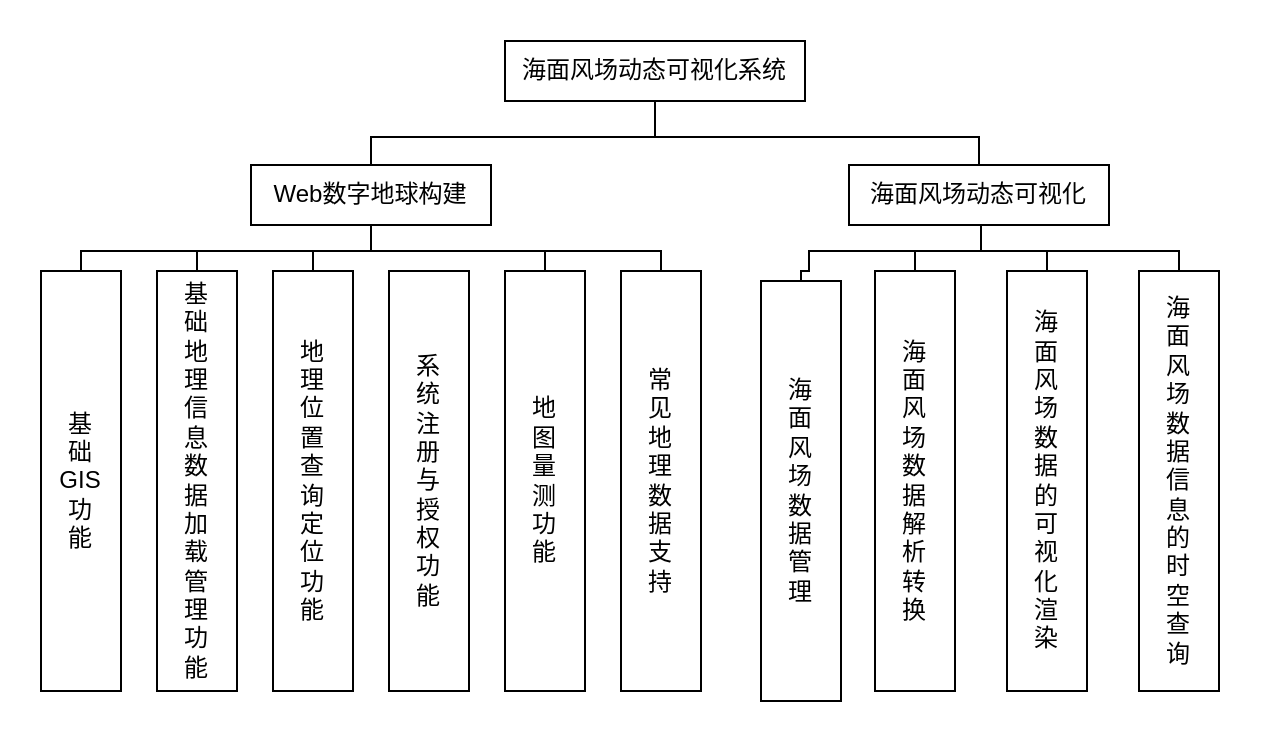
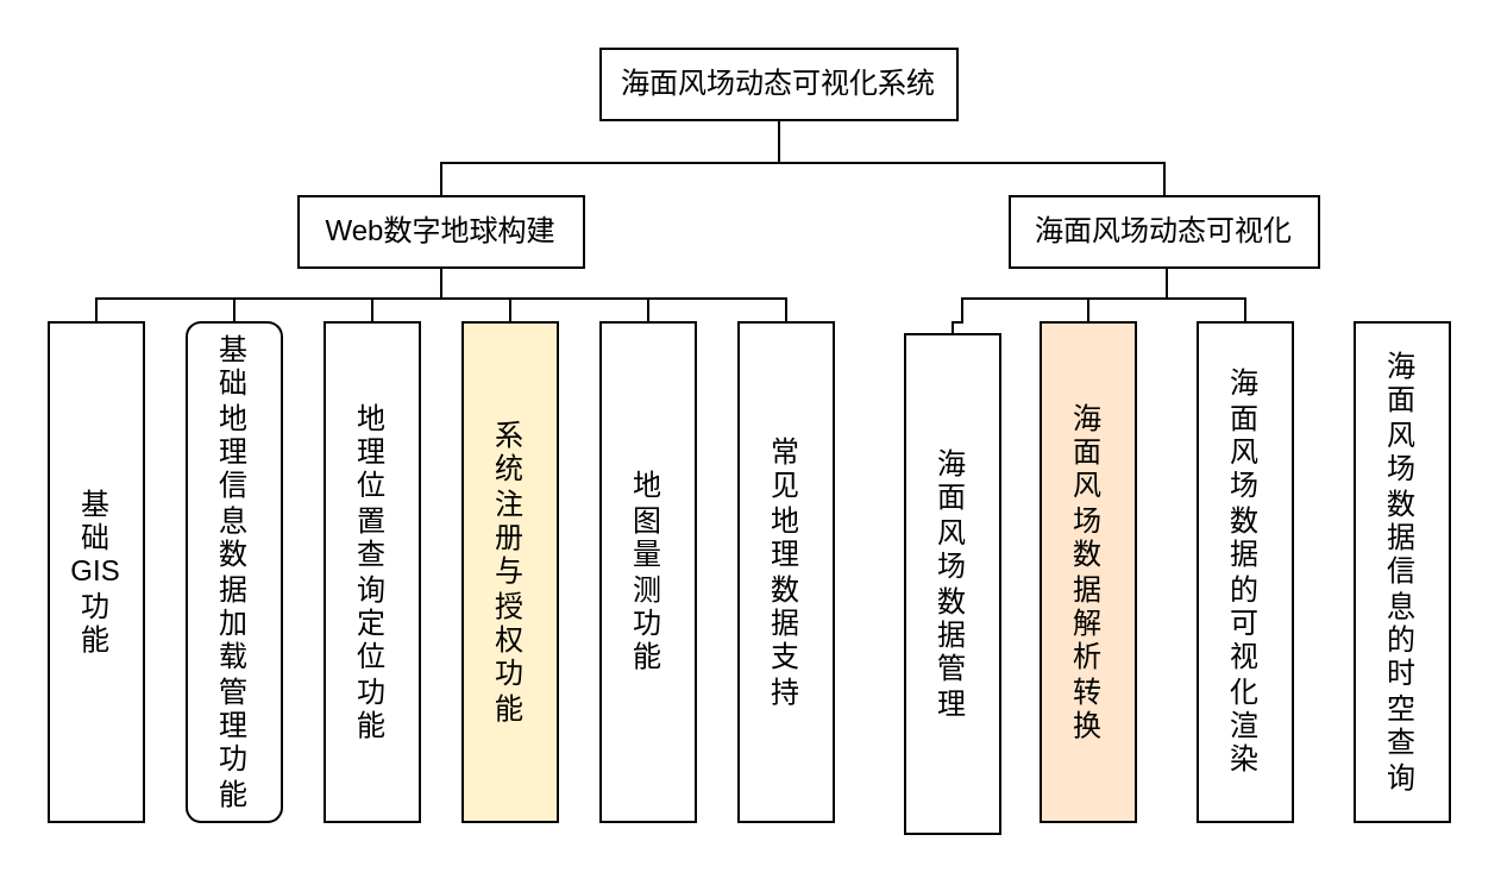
  <mxCell id="0" />
  <mxCell id="1" parent="0" />
  <mxCell id="2" style="edgeStyle=orthogonalEdgeStyle;rounded=0;orthogonalLoop=1;jettySize=auto;html=1;entryX=0.5;entryY=0;entryDx=0;entryDy=0;endArrow=none;endFill=0;exitX=0.5;exitY=1;exitDx=0;exitDy=0;" parent="1" edge="1" source="4"><mxGeometry relative="1" as="geometry"><Array as="points"><mxPoint x="327" y="68" /><mxPoint x="185" y="68" /></Array><mxPoint x="345" y="52" as="sourcePoint" /><mxPoint x="185" y="85" as="targetPoint" /></mxGeometry></mxCell>
  <mxCell id="3" style="edgeStyle=orthogonalEdgeStyle;rounded=0;orthogonalLoop=1;jettySize=auto;html=1;endArrow=none;endFill=0;entryX=0.5;entryY=0;entryDx=0;entryDy=0;exitX=0.5;exitY=1;exitDx=0;exitDy=0;" parent="1" edge="1" target="15" source="4"><mxGeometry relative="1" as="geometry"><Array as="points"><mxPoint x="327" y="68" /><mxPoint x="489" y="68" /></Array><mxPoint x="330" y="52" as="sourcePoint" /><mxPoint x="530" y="85" as="targetPoint" /></mxGeometry></mxCell>
  <mxCell id="4" value="海面风场动态可视化系统" style="rounded=0;whiteSpace=wrap;html=1;" parent="1" vertex="1"><mxGeometry x="252" y="20" width="150" height="30" as="geometry" /></mxCell>
  <mxCell id="5" style="edgeStyle=orthogonalEdgeStyle;rounded=0;orthogonalLoop=1;jettySize=auto;html=1;entryX=0.5;entryY=0;entryDx=0;entryDy=0;endArrow=none;endFill=0;" parent="1" source="11" target="16" edge="1"><mxGeometry relative="1" as="geometry"><Array as="points"><mxPoint x="185" y="125" /><mxPoint x="40" y="125" /></Array></mxGeometry></mxCell>
  <mxCell id="6" style="edgeStyle=orthogonalEdgeStyle;rounded=0;orthogonalLoop=1;jettySize=auto;html=1;entryX=0.5;entryY=0;entryDx=0;entryDy=0;endArrow=none;endFill=0;" parent="1" source="11" target="17" edge="1"><mxGeometry relative="1" as="geometry"><Array as="points"><mxPoint x="185" y="125" /><mxPoint x="98" y="125" /></Array></mxGeometry></mxCell>
  <mxCell id="7" style="edgeStyle=orthogonalEdgeStyle;rounded=0;orthogonalLoop=1;jettySize=auto;html=1;entryX=0.5;entryY=0;entryDx=0;entryDy=0;endArrow=none;endFill=0;" parent="1" source="11" target="20" edge="1"><mxGeometry relative="1" as="geometry"><Array as="points"><mxPoint x="185" y="125" /><mxPoint x="156" y="125" /></Array></mxGeometry></mxCell>
+ <mxCell id="8" style="edgeStyle=orthogonalEdgeStyle;rounded=0;orthogonalLoop=1;jettySize=auto;html=1;entryX=0.5;entryY=0;entryDx=0;entryDy=0;endArrow=none;endFill=0;" parent="1" source="11" target="21" edge="1"><mxGeometry relative="1" as="geometry"><Array as="points"><mxPoint x="185" y="125" /><mxPoint x="214" y="125" /></Array></mxGeometry></mxCell>
  <mxCell id="9" style="edgeStyle=orthogonalEdgeStyle;rounded=0;orthogonalLoop=1;jettySize=auto;html=1;entryX=0.5;entryY=0;entryDx=0;entryDy=0;endArrow=none;endFill=0;" parent="1" source="11" target="19" edge="1"><mxGeometry relative="1" as="geometry"><Array as="points"><mxPoint x="185" y="125" /><mxPoint x="272" y="125" /></Array></mxGeometry></mxCell>
  <mxCell id="10" style="edgeStyle=orthogonalEdgeStyle;rounded=0;orthogonalLoop=1;jettySize=auto;html=1;entryX=0.5;entryY=0;entryDx=0;entryDy=0;endArrow=none;endFill=0;" parent="1" source="11" target="18" edge="1"><mxGeometry relative="1" as="geometry"><Array as="points"><mxPoint x="185" y="125" /><mxPoint x="330" y="125" /></Array></mxGeometry></mxCell>
  <mxCell id="11" value="Web数字地球构建" style="rounded=0;whiteSpace=wrap;html=1;" parent="1" vertex="1"><mxGeometry x="125" y="82" width="120" height="30" as="geometry" /></mxCell>
  <mxCell id="12" style="edgeStyle=orthogonalEdgeStyle;rounded=0;orthogonalLoop=1;jettySize=auto;html=1;entryX=0.5;entryY=0;entryDx=0;entryDy=0;endArrow=none;endFill=0;" parent="1" source="15" target="22" edge="1"><mxGeometry relative="1" as="geometry"><Array as="points"><mxPoint x="490" y="125" /><mxPoint x="404" y="125" /><mxPoint x="404" y="135" /></Array></mxGeometry></mxCell>
  <mxCell id="13" style="edgeStyle=orthogonalEdgeStyle;rounded=0;orthogonalLoop=1;jettySize=auto;html=1;entryX=0.5;entryY=0;entryDx=0;entryDy=0;endArrow=none;endFill=0;" parent="1" source="15" target="24" edge="1"><mxGeometry relative="1" as="geometry"><Array as="points"><mxPoint x="490" y="125" /><mxPoint x="523" y="125" /></Array></mxGeometry></mxCell>
- <mxCell id="14" style="edgeStyle=orthogonalEdgeStyle;rounded=0;orthogonalLoop=1;jettySize=auto;html=1;entryX=0.5;entryY=0;entryDx=0;entryDy=0;endArrow=none;endFill=0;" parent="1" source="15" target="25" edge="1"><mxGeometry relative="1" as="geometry"><Array as="points"><mxPoint x="490" y="125" /><mxPoint x="589" y="125" /></Array></mxGeometry></mxCell>
  <mxCell id="15" value="海面风场动态可视化" style="rounded=0;whiteSpace=wrap;html=1;" parent="1" vertex="1"><mxGeometry x="424" y="82" width="130" height="30" as="geometry" /></mxCell>
  <mxCell id="16" value="基础GIS功能" style="rounded=0;whiteSpace=wrap;html=1;horizontal=1;verticalAlign=middle;spacingTop=0;spacingLeft=8;spacingRight=8;" parent="1" vertex="1"><mxGeometry x="20" y="135" width="40" height="210" as="geometry" /></mxCell>
- <mxCell id="17" value="基础地理信息数据加载管理功能" style="rounded=0;whiteSpace=wrap;html=1;horizontal=1;verticalAlign=middle;spacingTop=0;spacingLeft=8;spacingRight=8;" parent="1" vertex="1"><mxGeometry x="78" y="135" width="40" height="210" as="geometry" /></mxCell>
+ <mxCell id="17" value="基础地理信息数据加载管理功能" style="whiteSpace=wrap;html=1;horizontal=1;verticalAlign=middle;spacingTop=0;spacingLeft=8;spacingRight=8;rounded=1;" parent="1" vertex="1"><mxGeometry x="78" y="135" width="40" height="210" as="geometry" /></mxCell>
  <mxCell id="18" value="常见地理数据支持" style="rounded=0;whiteSpace=wrap;html=1;horizontal=1;verticalAlign=middle;spacingTop=0;spacingLeft=8;spacingRight=8;" parent="1" vertex="1"><mxGeometry x="310" y="135" width="40" height="210" as="geometry" /></mxCell>
  <mxCell id="19" value="地图量测功能&lt;span style=&quot;color: rgba(0 , 0 , 0 , 0) ; font-family: monospace ; font-size: 0px&quot;&gt;%3CmxGraphModel%3E%3Croot%3E%3CmxCell%20id%3D%220%22%2F%3E%3CmxCell%20id%3D%221%22%20parent%3D%220%22%2F%3E%3CmxCell%20id%3D%222%22%20value%3D%22%E5%9F%BA%E7%A1%80%E5%9C%B0%E7%90%86%E4%BF%A1%E6%81%AF%E6%95%B0%E6%8D%AE%E5%8A%A0%E8%BD%BD%E7%AE%A1%E7%90%86%E5%8A%9F%E8%83%BD%22%20style%3D%22rounded%3D0%3BwhiteSpace%3Dwrap%3Bhtml%3D1%3Bhorizontal%3D1%3BverticalAlign%3Dmiddle%3BspacingTop%3D0%3BspacingLeft%3D8%3BspacingRight%3D8%3B%22%20vertex%3D%221%22%20parent%3D%221%22%3E%3CmxGeometry%20x%3D%22160%22%20y%3D%22370%22%20width%3D%2240%22%20height%3D%22210%22%20as%3D%22geometry%22%2F%3E%3C%2FmxCell%3E%3C%2Froot%3E%3C%2FmxGraphModel%3E&lt;/span&gt;" style="rounded=0;whiteSpace=wrap;html=1;horizontal=1;verticalAlign=middle;spacingTop=0;spacingLeft=8;spacingRight=8;" parent="1" vertex="1"><mxGeometry x="252" y="135" width="40" height="210" as="geometry" /></mxCell>
  <mxCell id="20" value="地理位置查询定位功能" style="rounded=0;whiteSpace=wrap;html=1;horizontal=1;verticalAlign=middle;spacingTop=0;spacingLeft=8;spacingRight=8;" parent="1" vertex="1"><mxGeometry x="136" y="135" width="40" height="210" as="geometry" /></mxCell>
- <mxCell id="21" value="系统注册与授权功能" style="rounded=0;whiteSpace=wrap;html=1;horizontal=1;verticalAlign=middle;spacingTop=0;spacingLeft=8;spacingRight=8;" parent="1" vertex="1"><mxGeometry x="194" y="135" width="40" height="210" as="geometry" /></mxCell>
+ <mxCell id="21" value="系统注册与授权功能" style="rounded=0;whiteSpace=wrap;html=1;horizontal=1;verticalAlign=middle;spacingTop=0;spacingLeft=8;spacingRight=8;fillColor=#fff2cc;" parent="1" vertex="1"><mxGeometry x="194" y="135" width="40" height="210" as="geometry" /></mxCell>
  <mxCell id="22" value="海面风场数据管理" style="rounded=0;whiteSpace=wrap;html=1;horizontal=1;verticalAlign=middle;spacingTop=0;spacingLeft=8;spacingRight=8;" parent="1" vertex="1"><mxGeometry x="380" y="140" width="40" height="210" as="geometry" /></mxCell>
- <mxCell id="23" value="海面风场数据解析转换" style="rounded=0;whiteSpace=wrap;html=1;horizontal=1;verticalAlign=middle;spacingTop=0;spacingLeft=8;spacingRight=8;" parent="1" vertex="1"><mxGeometry x="437" y="135" width="40" height="210" as="geometry" /></mxCell>
+ <mxCell id="23" value="海面风场数据解析转换" style="rounded=0;whiteSpace=wrap;html=1;horizontal=1;verticalAlign=middle;spacingTop=0;spacingLeft=8;spacingRight=8;fillColor=#ffe6cc;" parent="1" vertex="1"><mxGeometry x="437" y="135" width="40" height="210" as="geometry" /></mxCell>
  <mxCell id="24" value="海面风场数据的可视化渲染" style="rounded=0;whiteSpace=wrap;html=1;horizontal=1;verticalAlign=middle;spacingTop=0;spacingLeft=8;spacingRight=8;" parent="1" vertex="1"><mxGeometry x="503" y="135" width="40" height="210" as="geometry" /></mxCell>
  <mxCell id="25" value="海面风场数据信息的时空查询" style="rounded=0;whiteSpace=wrap;html=1;horizontal=1;verticalAlign=middle;spacingTop=0;spacingLeft=8;spacingRight=8;" parent="1" vertex="1"><mxGeometry x="569" y="135" width="40" height="210" as="geometry" /></mxCell>
  <mxCell id="26" style="edgeStyle=orthogonalEdgeStyle;rounded=0;orthogonalLoop=1;jettySize=auto;html=1;endArrow=none;endFill=0;entryX=0.5;entryY=0;entryDx=0;entryDy=0;" edge="1" parent="1" target="23"><mxGeometry relative="1" as="geometry"><Array as="points"><mxPoint x="490" y="112" /><mxPoint x="490" y="125" /><mxPoint x="457" y="125" /></Array><mxPoint x="484" y="112" as="sourcePoint" /><mxPoint x="472" y="135" as="targetPoint" /></mxGeometry></mxCell>
